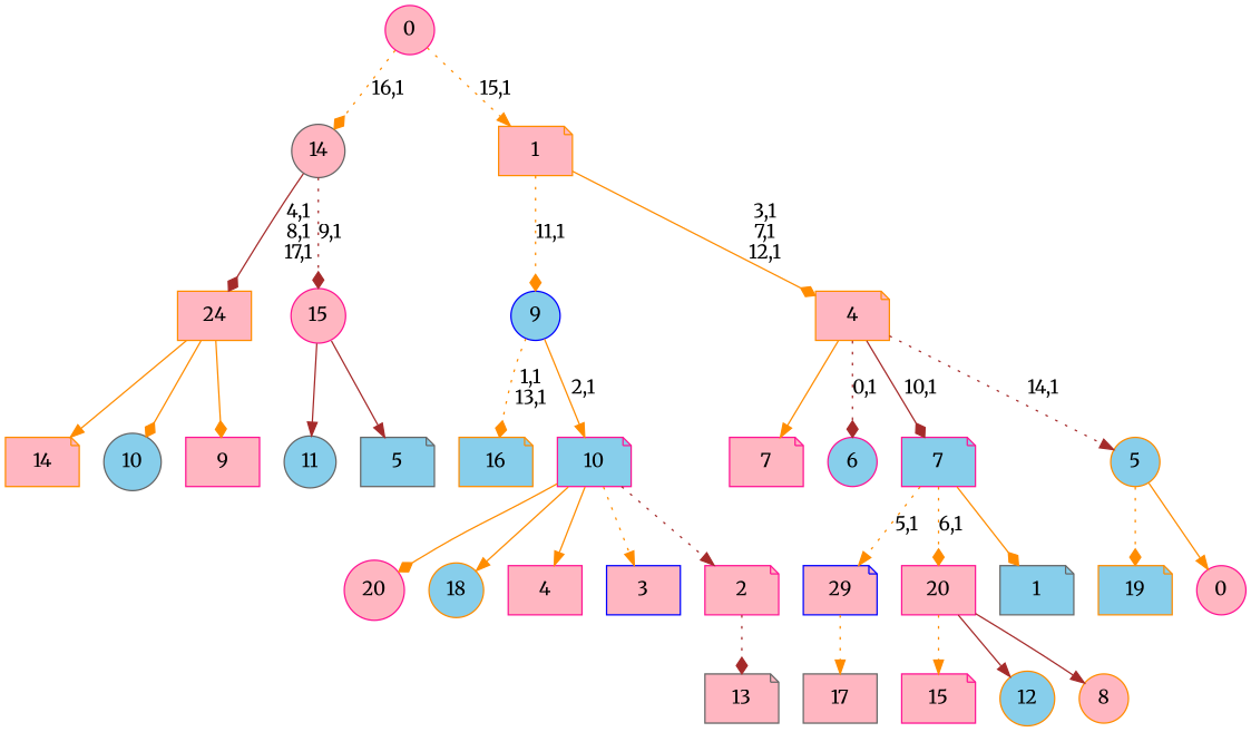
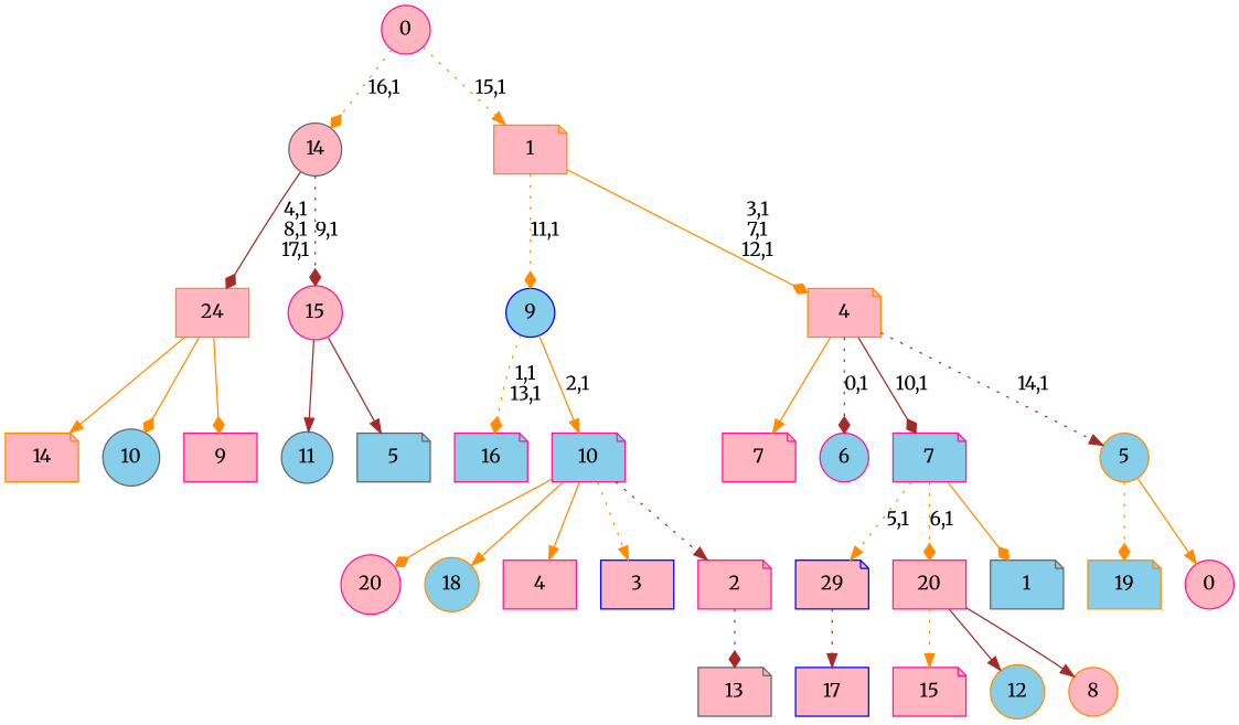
  digraph {
    fontname=Merriweather
    node [color=deeppink fillcolor=lightpink fontname=Merriweather shape=note style=filled]
    edge [arrowhead=normal color=darkorange fontname=Merriweather style=solid]
    n1 [label=20 shape=circle]
    n2 [color=darkorange fillcolor=skyblue label=19]
    n3 [color=darkorange fillcolor=skyblue label=18 shape=circle]
-   n4 [color=gray40 label=17 shape=box]
-   n5 [color=darkorange fillcolor=skyblue label=16]
+   n4 [color=blue label=17 shape=box]
+   n5 [fillcolor=skyblue label=16]
    n6 [label=15]
    n7 [color=darkorange label=14]
    n8 [color=gray40 label=13]
    29 [color=blue]
    n10 [color=darkorange fillcolor=skyblue label=12 shape=circle]
    n11 [color=gray40 fillcolor=skyblue label=11 shape=circle]
    n12 [color=gray40 fillcolor=skyblue label=10 shape=circle]
    n13 [label=9 shape=box]
    24 [color=darkorange shape=box]
    n15 [color=darkorange label=8 shape=circle]
    20 [shape=box]
    n17 [label=7]
    n18 [fillcolor=skyblue label=6 shape=circle]
    n19 [color=gray40 fillcolor=skyblue label=5]
    15 [shape=circle]
    14 [color=gray40 shape=circle]
    n22 [label=4 shape=box]
    n23 [color=blue label=3 shape=box]
    n24 [label=2]
    10 [fillcolor=skyblue]
    9 [color=blue fillcolor=skyblue shape=circle]
    n27 [color=gray40 fillcolor=skyblue label=1]
    7 [fillcolor=skyblue]
    n29 [label=0 shape=circle]
    5 [color=darkorange fillcolor=skyblue shape=circle]
    4 [color=darkorange]
    1 [color=darkorange]
    0 [shape=circle]
-   29 -> n4 [style=dotted]
+   29 -> n4 [color=brown style=dotted]
    24 -> n7
    24 -> n12 [arrowhead=diamond]
    24 -> n13 [arrowhead=diamond]
    20 -> n6 [style=dotted]
    20 -> n10 [color=brown]
    20 -> n15 [color=brown]
    15 -> n11 [color=brown]
    15 -> n19 [color=brown]
    14 -> 24 [arrowhead=diamond color=brown label="4,1\n8,1\n17,1"]
    14 -> 15 [arrowhead=diamond color=brown label="9,1" style=dotted]
    n24 -> n8 [arrowhead=diamond color=brown style=dotted]
    10 -> n1 [arrowhead=diamond]
    10 -> n3
    10 -> n22
    10 -> n23 [style=dotted]
    10 -> n24 [color=brown style=dotted]
    9 -> n5 [arrowhead=diamond label="1,1\n13,1" style=dotted]
    9 -> 10 [label="2,1"]
    7 -> 29 [label="5,1" style=dotted]
    7 -> 20 [arrowhead=diamond label="6,1" style=dotted]
    7 -> n27 [arrowhead=diamond]
    5 -> n2 [arrowhead=diamond style=dotted]
    5 -> n29
    4 -> n17
    4 -> n18 [arrowhead=diamond color=brown label="0,1" style=dotted]
    4 -> 7 [arrowhead=diamond color=brown label="10,1"]
    4 -> 5 [color=brown label="14,1" style=dotted]
    1 -> 9 [arrowhead=diamond label="11,1" style=dotted]
    1 -> 4 [arrowhead=diamond label="3,1\n7,1\n12,1"]
    0 -> 14 [arrowhead=diamond label="16,1" style=dotted]
    0 -> 1 [label="15,1" style=dotted]
  }
